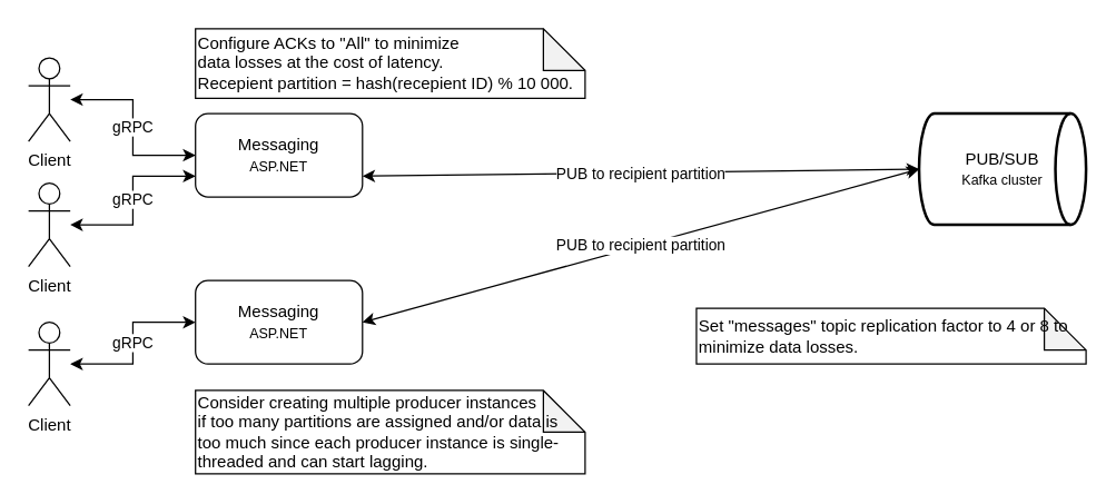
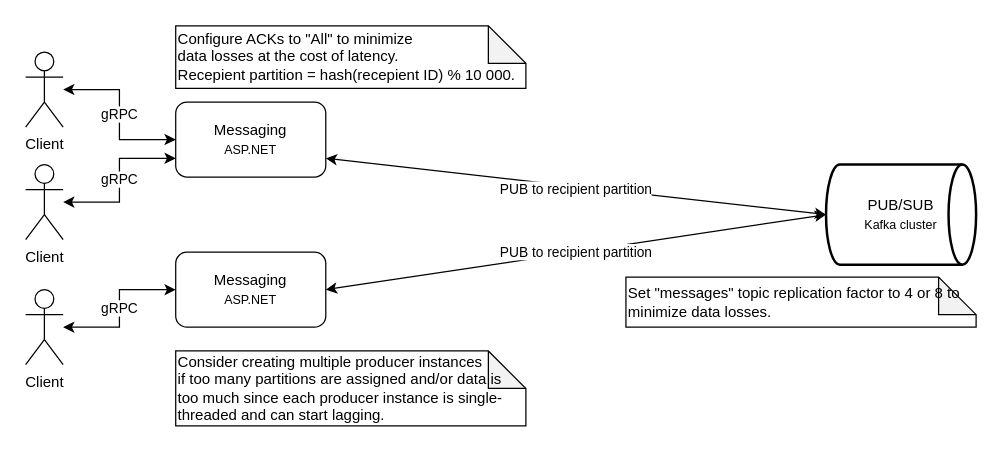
  <mxCell id="0" />
  <mxCell id="1" parent="0" />
  <mxCell id="2" value="gRPC" style="edgeStyle=orthogonalEdgeStyle;rounded=0;orthogonalLoop=1;jettySize=auto;html=1;entryX=0;entryY=0.5;entryDx=0;entryDy=0;startArrow=classic;startFill=1;" parent="1" source="3" target="9" edge="1"><mxGeometry relative="1" as="geometry" /></mxCell>
  <mxCell id="3" value="Client" style="shape=umlActor;verticalLabelPosition=bottom;verticalAlign=top;html=1;outlineConnect=0;" parent="1" vertex="1"><mxGeometry x="20" y="41" width="30" height="60" as="geometry" /></mxCell>
  <mxCell id="4" value="gRPC" style="edgeStyle=orthogonalEdgeStyle;rounded=0;orthogonalLoop=1;jettySize=auto;html=1;entryX=0;entryY=0.5;entryDx=0;entryDy=0;startArrow=classic;startFill=1;" parent="1" source="5" target="11" edge="1"><mxGeometry relative="1" as="geometry"><mxPoint as="offset" /></mxGeometry></mxCell>
  <mxCell id="5" value="Client" style="shape=umlActor;verticalLabelPosition=bottom;verticalAlign=top;html=1;outlineConnect=0;" parent="1" vertex="1"><mxGeometry x="20" y="231" width="30" height="60" as="geometry" /></mxCell>
  <mxCell id="6" value="gRPC" style="edgeStyle=orthogonalEdgeStyle;rounded=0;orthogonalLoop=1;jettySize=auto;html=1;entryX=0;entryY=0.75;entryDx=0;entryDy=0;startArrow=classic;startFill=1;" parent="1" source="7" target="9" edge="1"><mxGeometry relative="1" as="geometry" /></mxCell>
  <mxCell id="7" value="Client" style="shape=umlActor;verticalLabelPosition=bottom;verticalAlign=top;html=1;outlineConnect=0;" parent="1" vertex="1"><mxGeometry x="20" y="131" width="30" height="60" as="geometry" /></mxCell>
  <mxCell id="8" value="PUB to recipient partition" style="rounded=0;orthogonalLoop=1;jettySize=auto;html=1;entryX=0;entryY=0.5;entryDx=0;entryDy=0;entryPerimeter=0;startArrow=classic;startFill=1;exitX=1;exitY=0.75;exitDx=0;exitDy=0;" parent="1" source="9" target="12" edge="1"><mxGeometry x="0.004" y="-2" relative="1" as="geometry"><mxPoint x="-1" as="offset" /></mxGeometry></mxCell>
  <mxCell id="9" value="&lt;font style=&quot;font-size: 12px&quot;&gt;Messaging&lt;/font&gt;&lt;br&gt;&lt;font style=&quot;font-size: 10px&quot;&gt;ASP.NET&lt;/font&gt;" style="rounded=1;whiteSpace=wrap;html=1;" parent="1" vertex="1"><mxGeometry x="140" y="81" width="120" height="60" as="geometry" /></mxCell>
  <mxCell id="10" value="PUB to recipient partition" style="edgeStyle=none;rounded=0;orthogonalLoop=1;jettySize=auto;html=1;entryX=0;entryY=0.5;entryDx=0;entryDy=0;entryPerimeter=0;startArrow=classic;startFill=1;exitX=1;exitY=0.5;exitDx=0;exitDy=0;" parent="1" source="11" target="12" edge="1"><mxGeometry relative="1" as="geometry"><mxPoint x="380" y="-14" as="sourcePoint" /><mxPoint as="offset" /></mxGeometry></mxCell>
  <mxCell id="11" value="Messaging&lt;br&gt;&lt;font style=&quot;font-size: 10px&quot;&gt;ASP.NET&lt;/font&gt;" style="rounded=1;whiteSpace=wrap;html=1;" parent="1" vertex="1"><mxGeometry x="140" y="201" width="120" height="60" as="geometry" /></mxCell>
- <mxCell id="12" value="PUB/SUB&lt;br&gt;&lt;font style=&quot;font-size: 10px&quot;&gt;Kafka cluster&lt;/font&gt;" style="strokeWidth=2;html=1;shape=mxgraph.flowchart.direct_data;whiteSpace=wrap;" parent="1" vertex="1"><mxGeometry x="660" y="81" width="120" height="80" as="geometry" /></mxCell>
+ <mxCell id="12" value="PUB/SUB&lt;br&gt;&lt;font style=&quot;font-size: 10px&quot;&gt;Kafka cluster&lt;/font&gt;" style="strokeWidth=2;html=1;shape=mxgraph.flowchart.direct_data;whiteSpace=wrap;" parent="1" vertex="1"><mxGeometry x="660" y="131" width="120" height="80" as="geometry" /></mxCell>
  <mxCell id="13" value="Set &quot;messages&quot; topic replication factor to 4 or 8 to minimize data losses." style="shape=note;whiteSpace=wrap;html=1;backgroundOutline=1;darkOpacity=0.05;align=left;" parent="1" vertex="1"><mxGeometry x="500" y="221" width="280" height="40" as="geometry" /></mxCell>
  <mxCell id="14" value="Configure ACKs to &quot;All&quot; to minimize&lt;br&gt;data losses at the cost of latency.&lt;br&gt;Recepient partition = hash(recepient ID) % 10 000." style="shape=note;whiteSpace=wrap;html=1;backgroundOutline=1;darkOpacity=0.05;align=left;" parent="1" vertex="1"><mxGeometry x="140" y="20" width="280" height="50" as="geometry" /></mxCell>
  <mxCell id="15" value="Consider creating multiple producer instances&lt;br&gt;if too many partitions are assigned and/or data is too much since each producer instance is single-threaded and can start lagging." style="shape=note;whiteSpace=wrap;html=1;backgroundOutline=1;darkOpacity=0.05;align=left;" parent="1" vertex="1"><mxGeometry x="140" y="280" width="280" height="60" as="geometry" /></mxCell>
